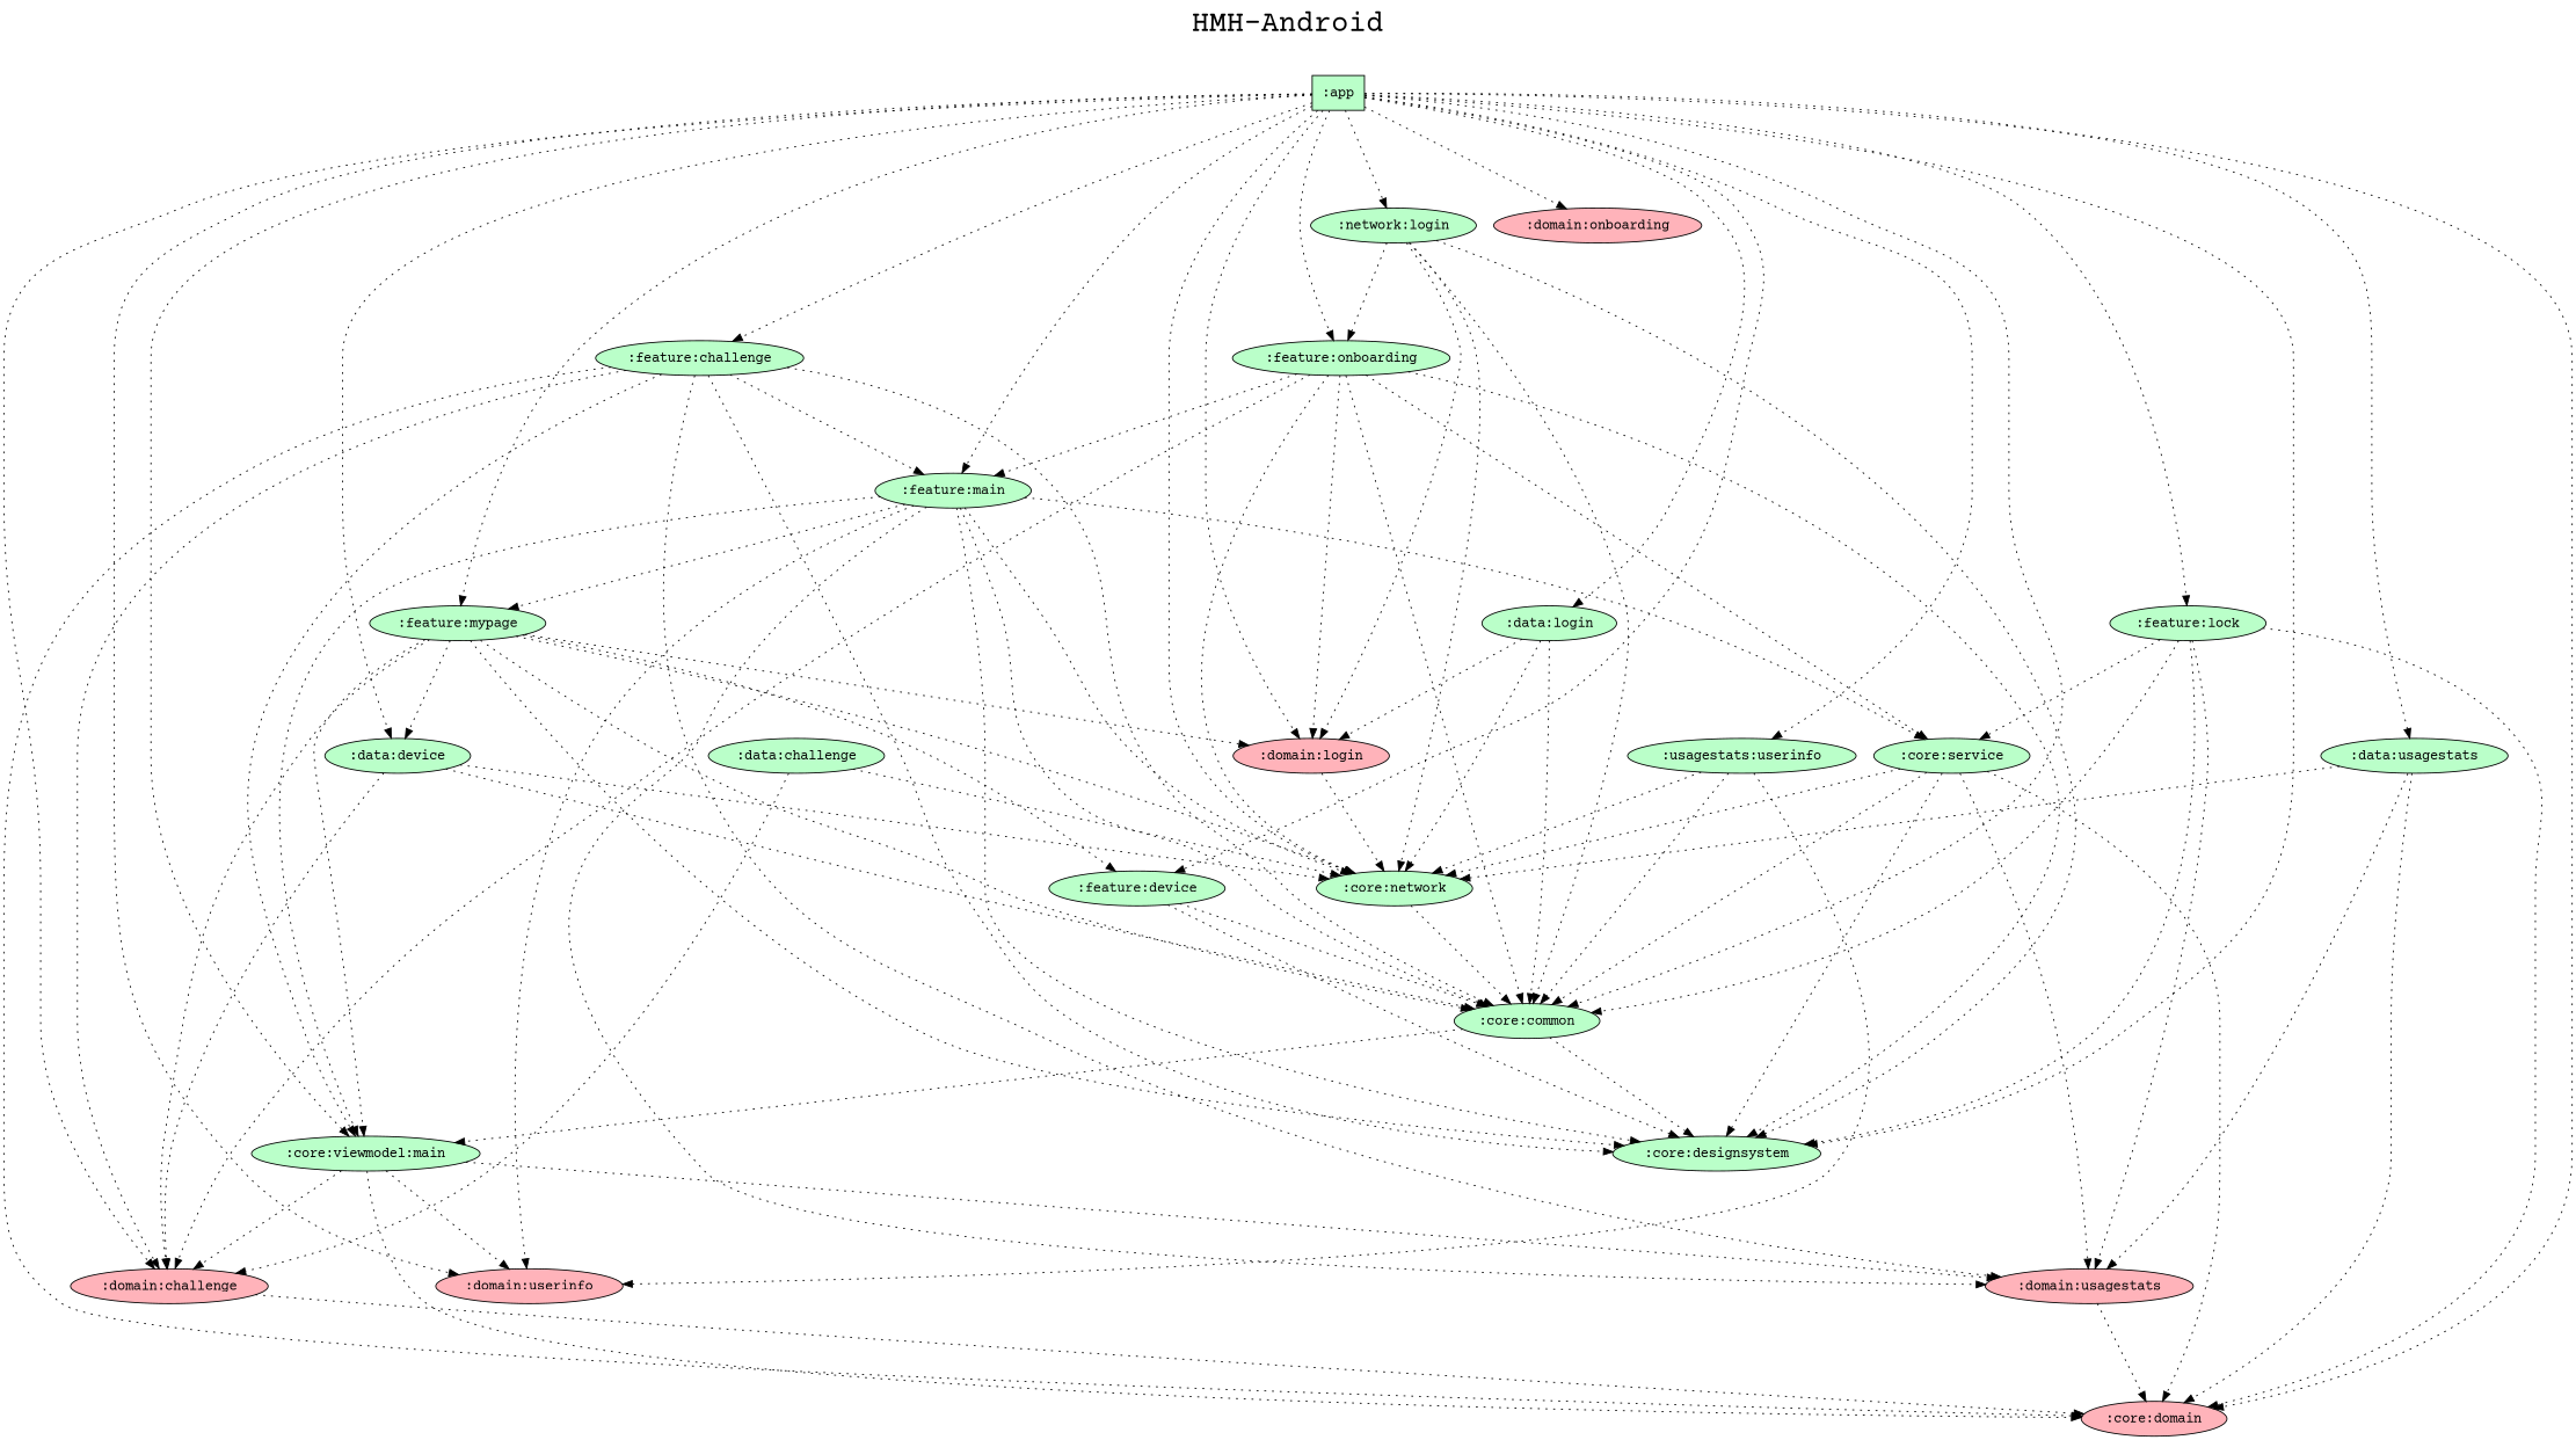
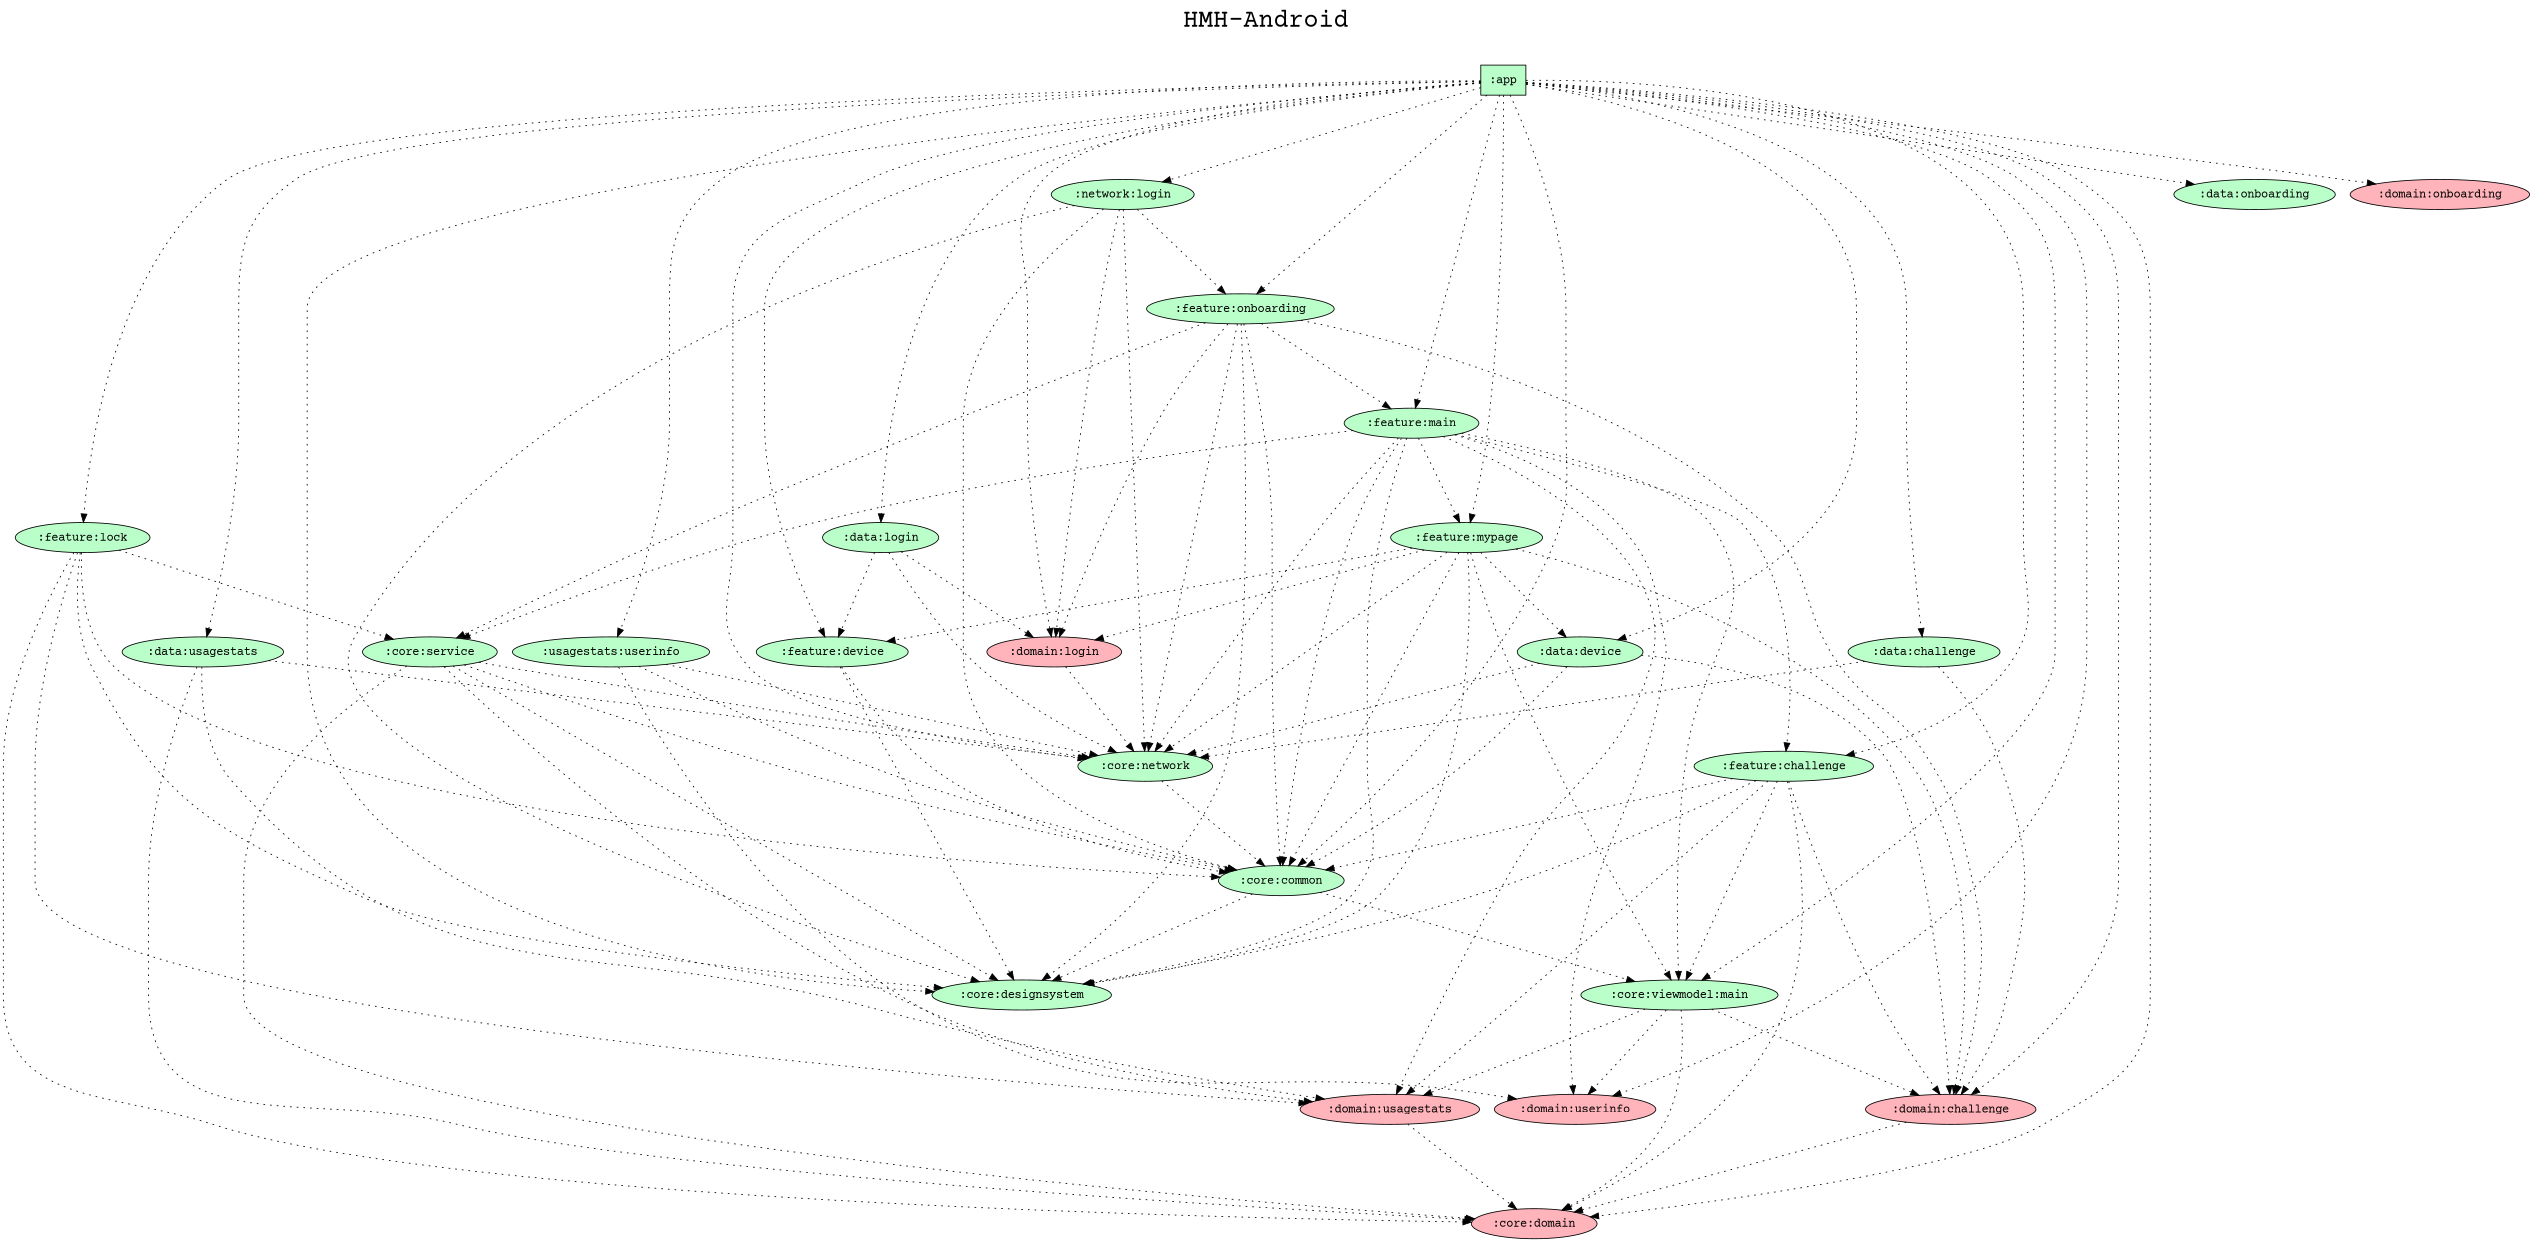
  digraph {
    fontname="Courier Prime"
    fontsize=30
    label="HMH-Android\n "
    labelloc=t
    rankdir=TB
    ranksep=1.4
    node [fillcolor="#baffc9" fontname="Courier Prime" style=filled]
    edge [fontname="Courier Prime" style=dotted]
    ":app" [shape=box]
    ":core:common"
    ":core:designsystem"
    ":core:domain" [fillcolor="#ffb3ba"]
    ":core:network"
    ":core:viewmodel:main"
    ":data:challenge"
    ":data:device"
    ":data:login"
+   ":data:onboarding"
    ":data:usagestats"
    n12 [label=":usagestats:userinfo"]
    ":domain:challenge" [fillcolor="#ffb3ba"]
    ":domain:login" [fillcolor="#ffb3ba"]
    ":domain:onboarding" [fillcolor="#ffb3ba"]
    ":domain:userinfo" [fillcolor="#ffb3ba"]
    ":feature:challenge"
    ":feature:lock"
    n19 [label=":network:login"]
    ":feature:main"
    ":feature:mypage"
    ":feature:onboarding"
    n23 [label=":feature:device"]
    ":domain:usagestats" [fillcolor="#ffb3ba"]
    ":core:service"
    subgraph sub_1 {
      rank=same
      ":app"
    }
    ":app" -> ":core:common"
    ":app" -> ":core:designsystem"
    ":app" -> ":core:domain"
    ":app" -> ":core:network"
    ":app" -> ":core:viewmodel:main"
+   ":app" -> ":data:challenge"
    ":app" -> ":data:device"
    ":app" -> ":data:login"
+   ":app" -> ":data:onboarding"
    ":app" -> ":data:usagestats"
    ":app" -> n12
    ":app" -> ":domain:challenge"
    ":app" -> ":domain:login"
    ":app" -> ":domain:onboarding"
    ":app" -> ":domain:userinfo"
    ":app" -> ":feature:challenge"
    ":app" -> ":feature:lock"
    ":app" -> n19
    ":app" -> ":feature:main"
    ":app" -> ":feature:mypage"
    ":app" -> ":feature:onboarding"
    ":app" -> n23
    ":core:common" -> ":core:designsystem"
    ":core:common" -> ":core:viewmodel:main"
    ":core:network" -> ":core:common"
    ":core:viewmodel:main" -> ":core:domain"
    ":core:viewmodel:main" -> ":domain:challenge"
    ":core:viewmodel:main" -> ":domain:userinfo"
    ":core:viewmodel:main" -> ":domain:usagestats"
    ":data:challenge" -> ":core:network"
    ":data:challenge" -> ":domain:challenge"
    ":data:device" -> ":core:common"
    ":data:device" -> ":core:network"
    ":data:device" -> ":domain:challenge"
-   ":data:login" -> ":core:common"
+   ":data:login" -> n23
    ":data:login" -> ":core:network"
    ":data:login" -> ":domain:login"
    ":data:usagestats" -> ":core:domain"
    ":data:usagestats" -> ":core:network"
    ":data:usagestats" -> ":domain:usagestats"
    n12 -> ":core:common"
    n12 -> ":core:network"
    n12 -> ":domain:userinfo"
    ":domain:challenge" -> ":core:domain"
    ":domain:login" -> ":core:network"
    ":feature:challenge" -> ":core:common"
    ":feature:challenge" -> ":core:designsystem"
    ":feature:challenge" -> ":core:domain"
    ":feature:challenge" -> ":core:viewmodel:main"
    ":feature:challenge" -> ":domain:challenge"
    ":feature:challenge" -> ":domain:usagestats"
    ":feature:lock" -> ":core:common"
    ":feature:lock" -> ":core:designsystem"
    ":feature:lock" -> ":core:domain"
    ":feature:lock" -> ":domain:usagestats"
    ":feature:lock" -> ":core:service"
    n19 -> ":core:common"
    n19 -> ":core:designsystem"
    n19 -> ":core:network"
    n19 -> ":domain:login"
    n19 -> ":feature:onboarding"
    ":feature:main" -> ":core:common"
    ":feature:main" -> ":core:designsystem"
    ":feature:main" -> ":core:network"
    ":feature:main" -> ":core:viewmodel:main"
    ":feature:main" -> ":domain:userinfo"
-   ":feature:challenge" -> ":feature:main"
+   ":feature:main" -> ":feature:challenge"
    ":feature:main" -> ":feature:mypage"
    ":feature:main" -> ":domain:usagestats"
    ":feature:main" -> ":core:service"
    ":feature:mypage" -> ":core:common"
    ":feature:mypage" -> ":core:designsystem"
    ":feature:mypage" -> ":core:network"
    ":feature:mypage" -> ":core:viewmodel:main"
    ":feature:mypage" -> ":data:device"
    ":feature:mypage" -> ":domain:challenge"
    ":feature:mypage" -> ":domain:login"
    ":feature:mypage" -> n23
    ":feature:onboarding" -> ":core:common"
    ":feature:onboarding" -> ":core:designsystem"
    ":feature:onboarding" -> ":core:network"
    ":feature:onboarding" -> ":domain:challenge"
    ":feature:onboarding" -> ":domain:login"
    ":feature:onboarding" -> ":feature:main"
    ":feature:onboarding" -> ":core:service"
    n23 -> ":core:common"
    n23 -> ":core:designsystem"
    ":domain:usagestats" -> ":core:domain"
    ":core:service" -> ":core:common"
    ":core:service" -> ":core:designsystem"
    ":core:service" -> ":core:domain"
    ":core:service" -> ":core:network"
    ":core:service" -> ":domain:usagestats"
  }
